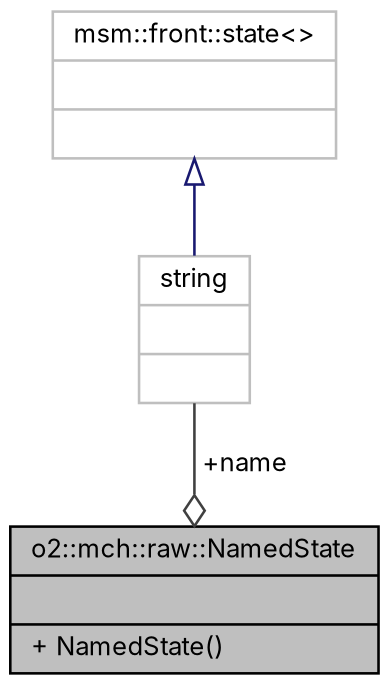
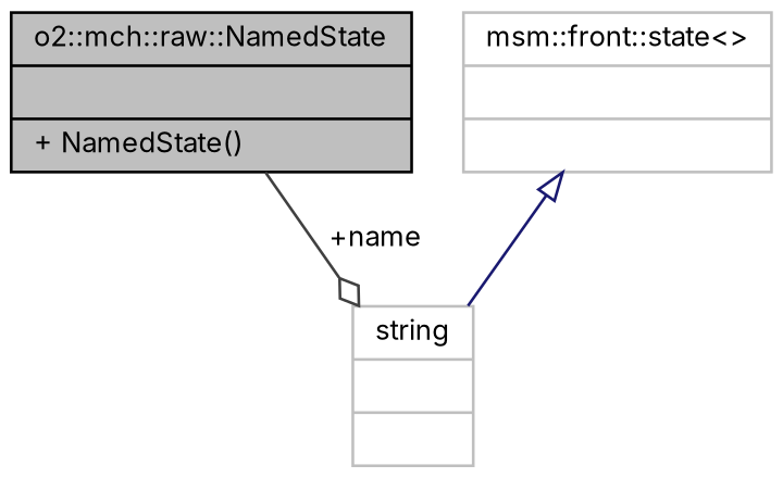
  digraph {
    fontname=Inter
    node [color=grey75 fontname=Inter fontsize=10 shape=record]
    edge [fontname=Inter fontsize=10 labelfontname=Helvetica labelfontsize=10 style=solid]
    n1 [color=black fillcolor=grey75 fontcolor=black height=0.2 label="{o2::mch::raw::NamedState\n||+ NamedState()\l}" style=filled width=0.4]
    n2 [height=0.2 label="{msm::front::state\<\>\n||}" width=0.4]
    n3 [height=0.2 label="{string\n||}" width=0.4]
    n2 -> n3 [arrowtail=onormal color=midnightblue dir=back]
-   n3 -> n1 [arrowhead=odiamond color=grey25 label=" +name"]
+   n1 -> n3 [arrowhead=odiamond color=grey25 label=" +name"]
  }
